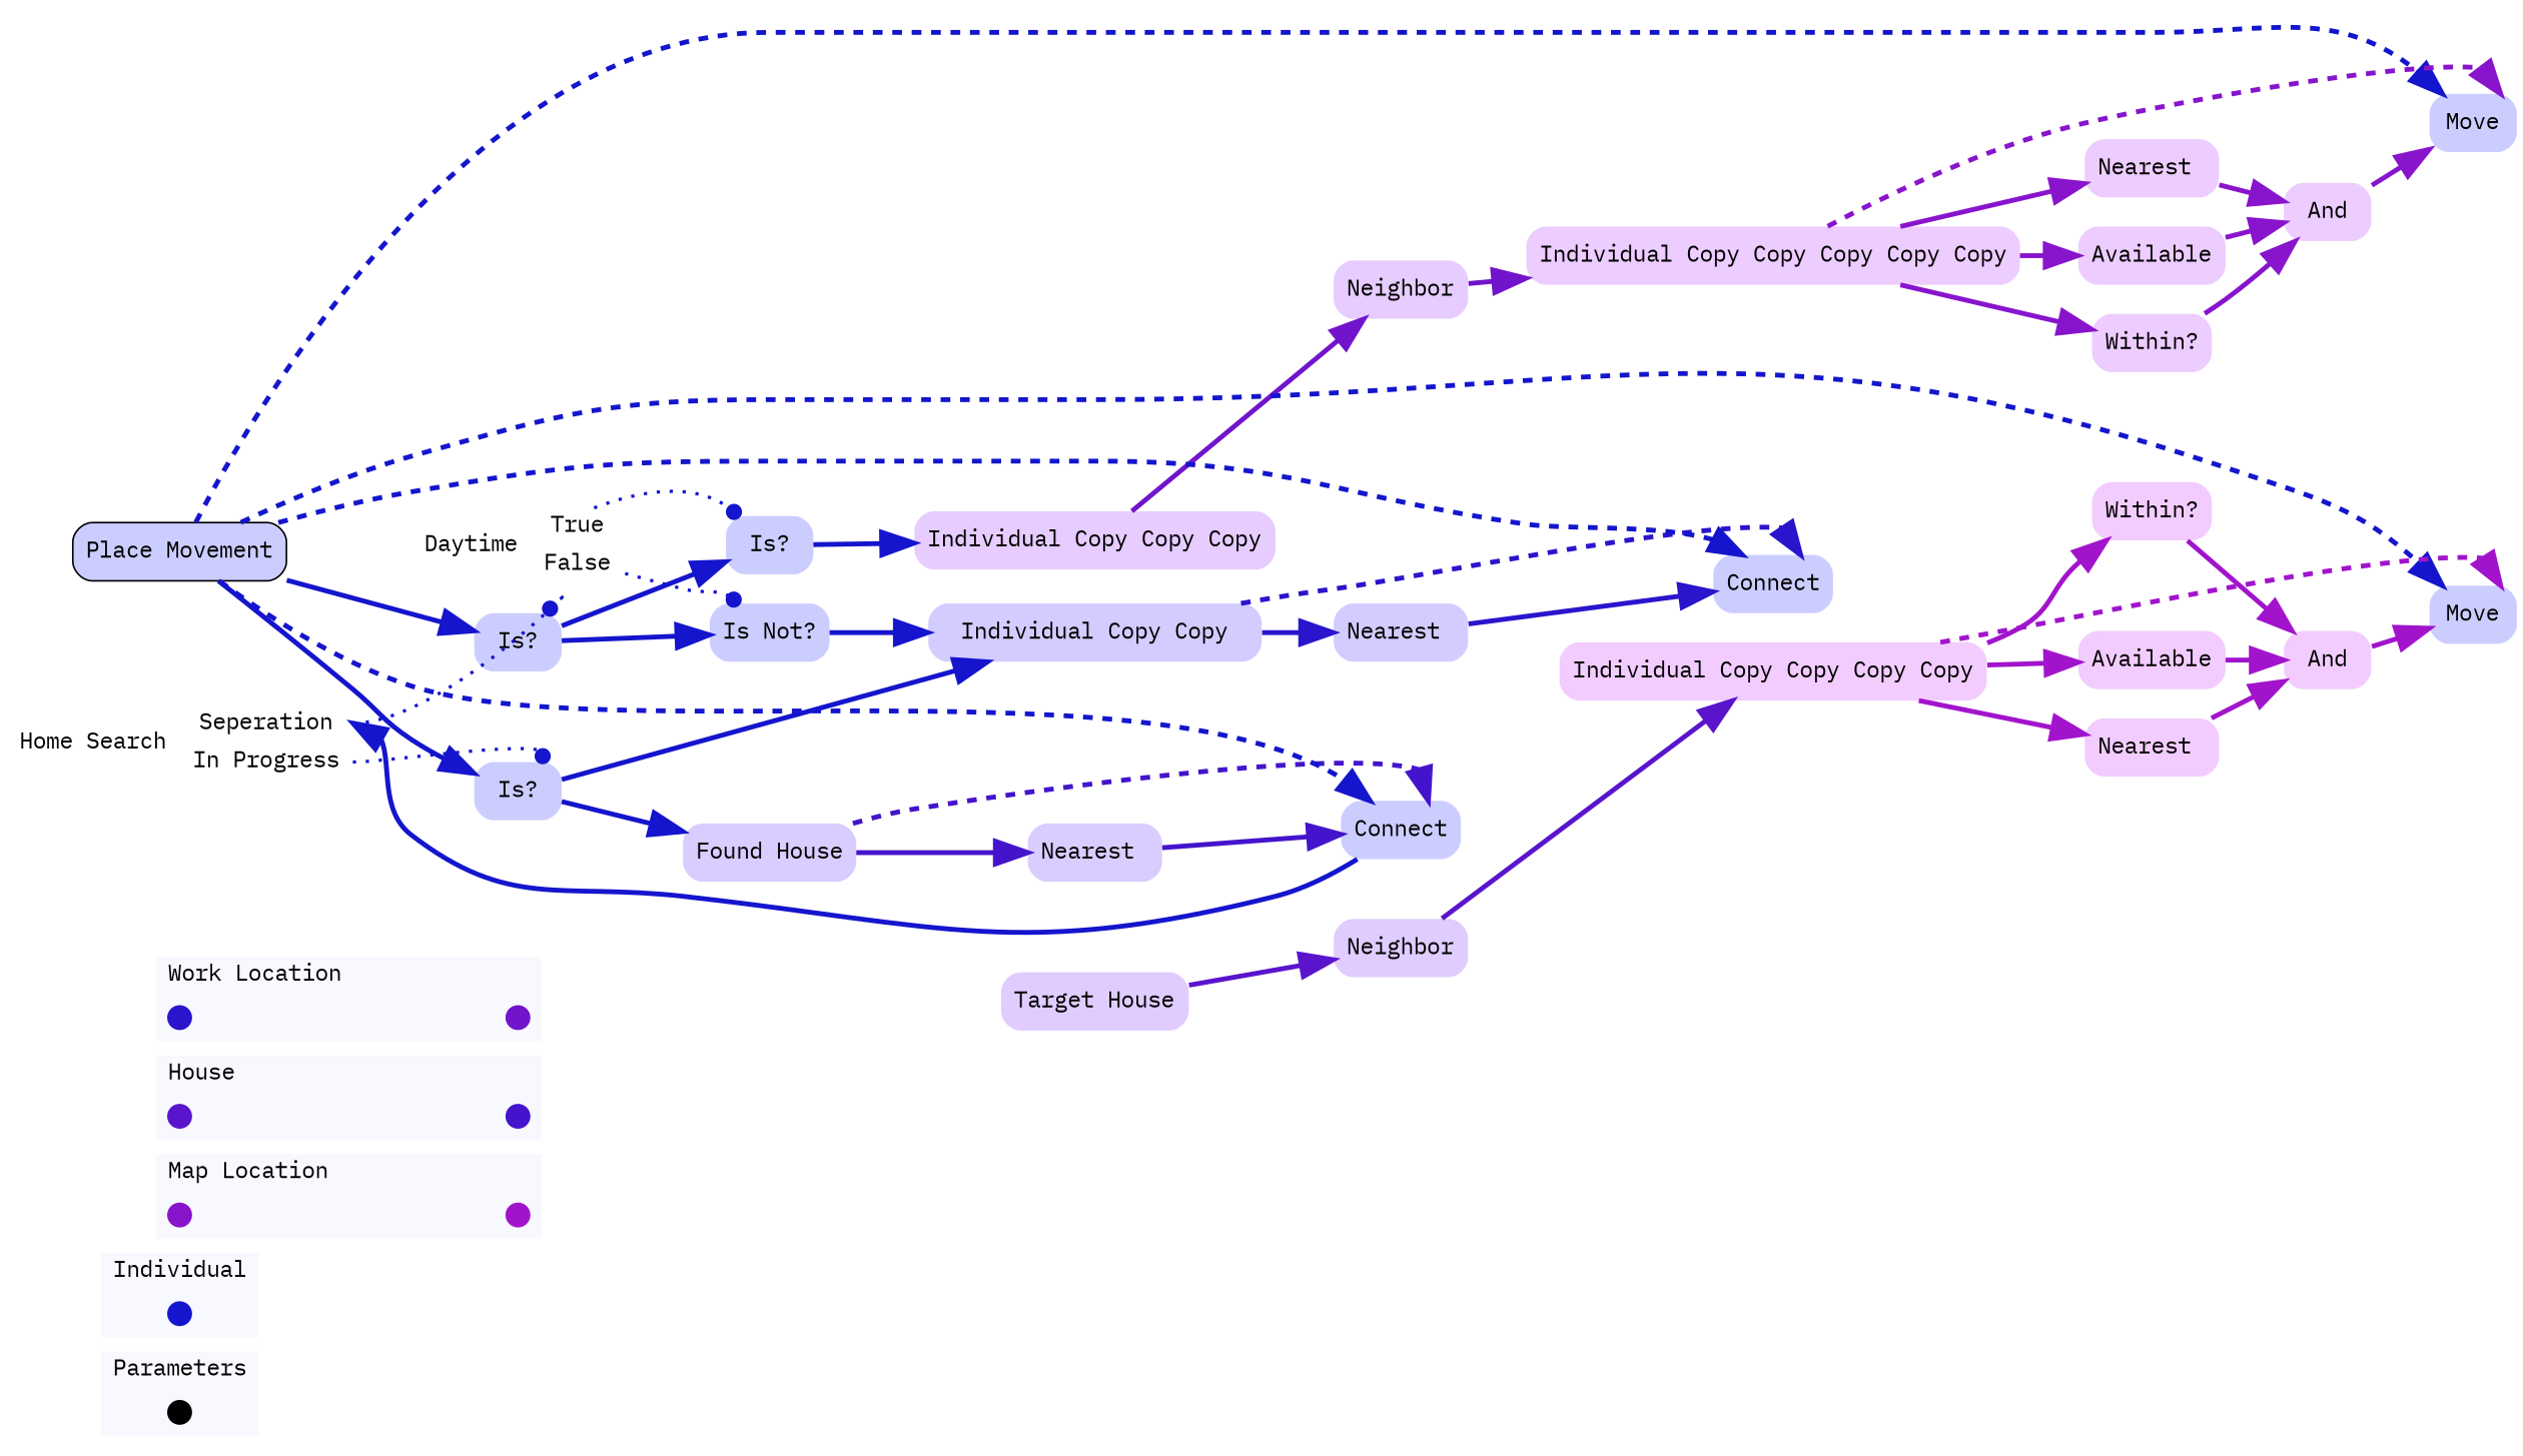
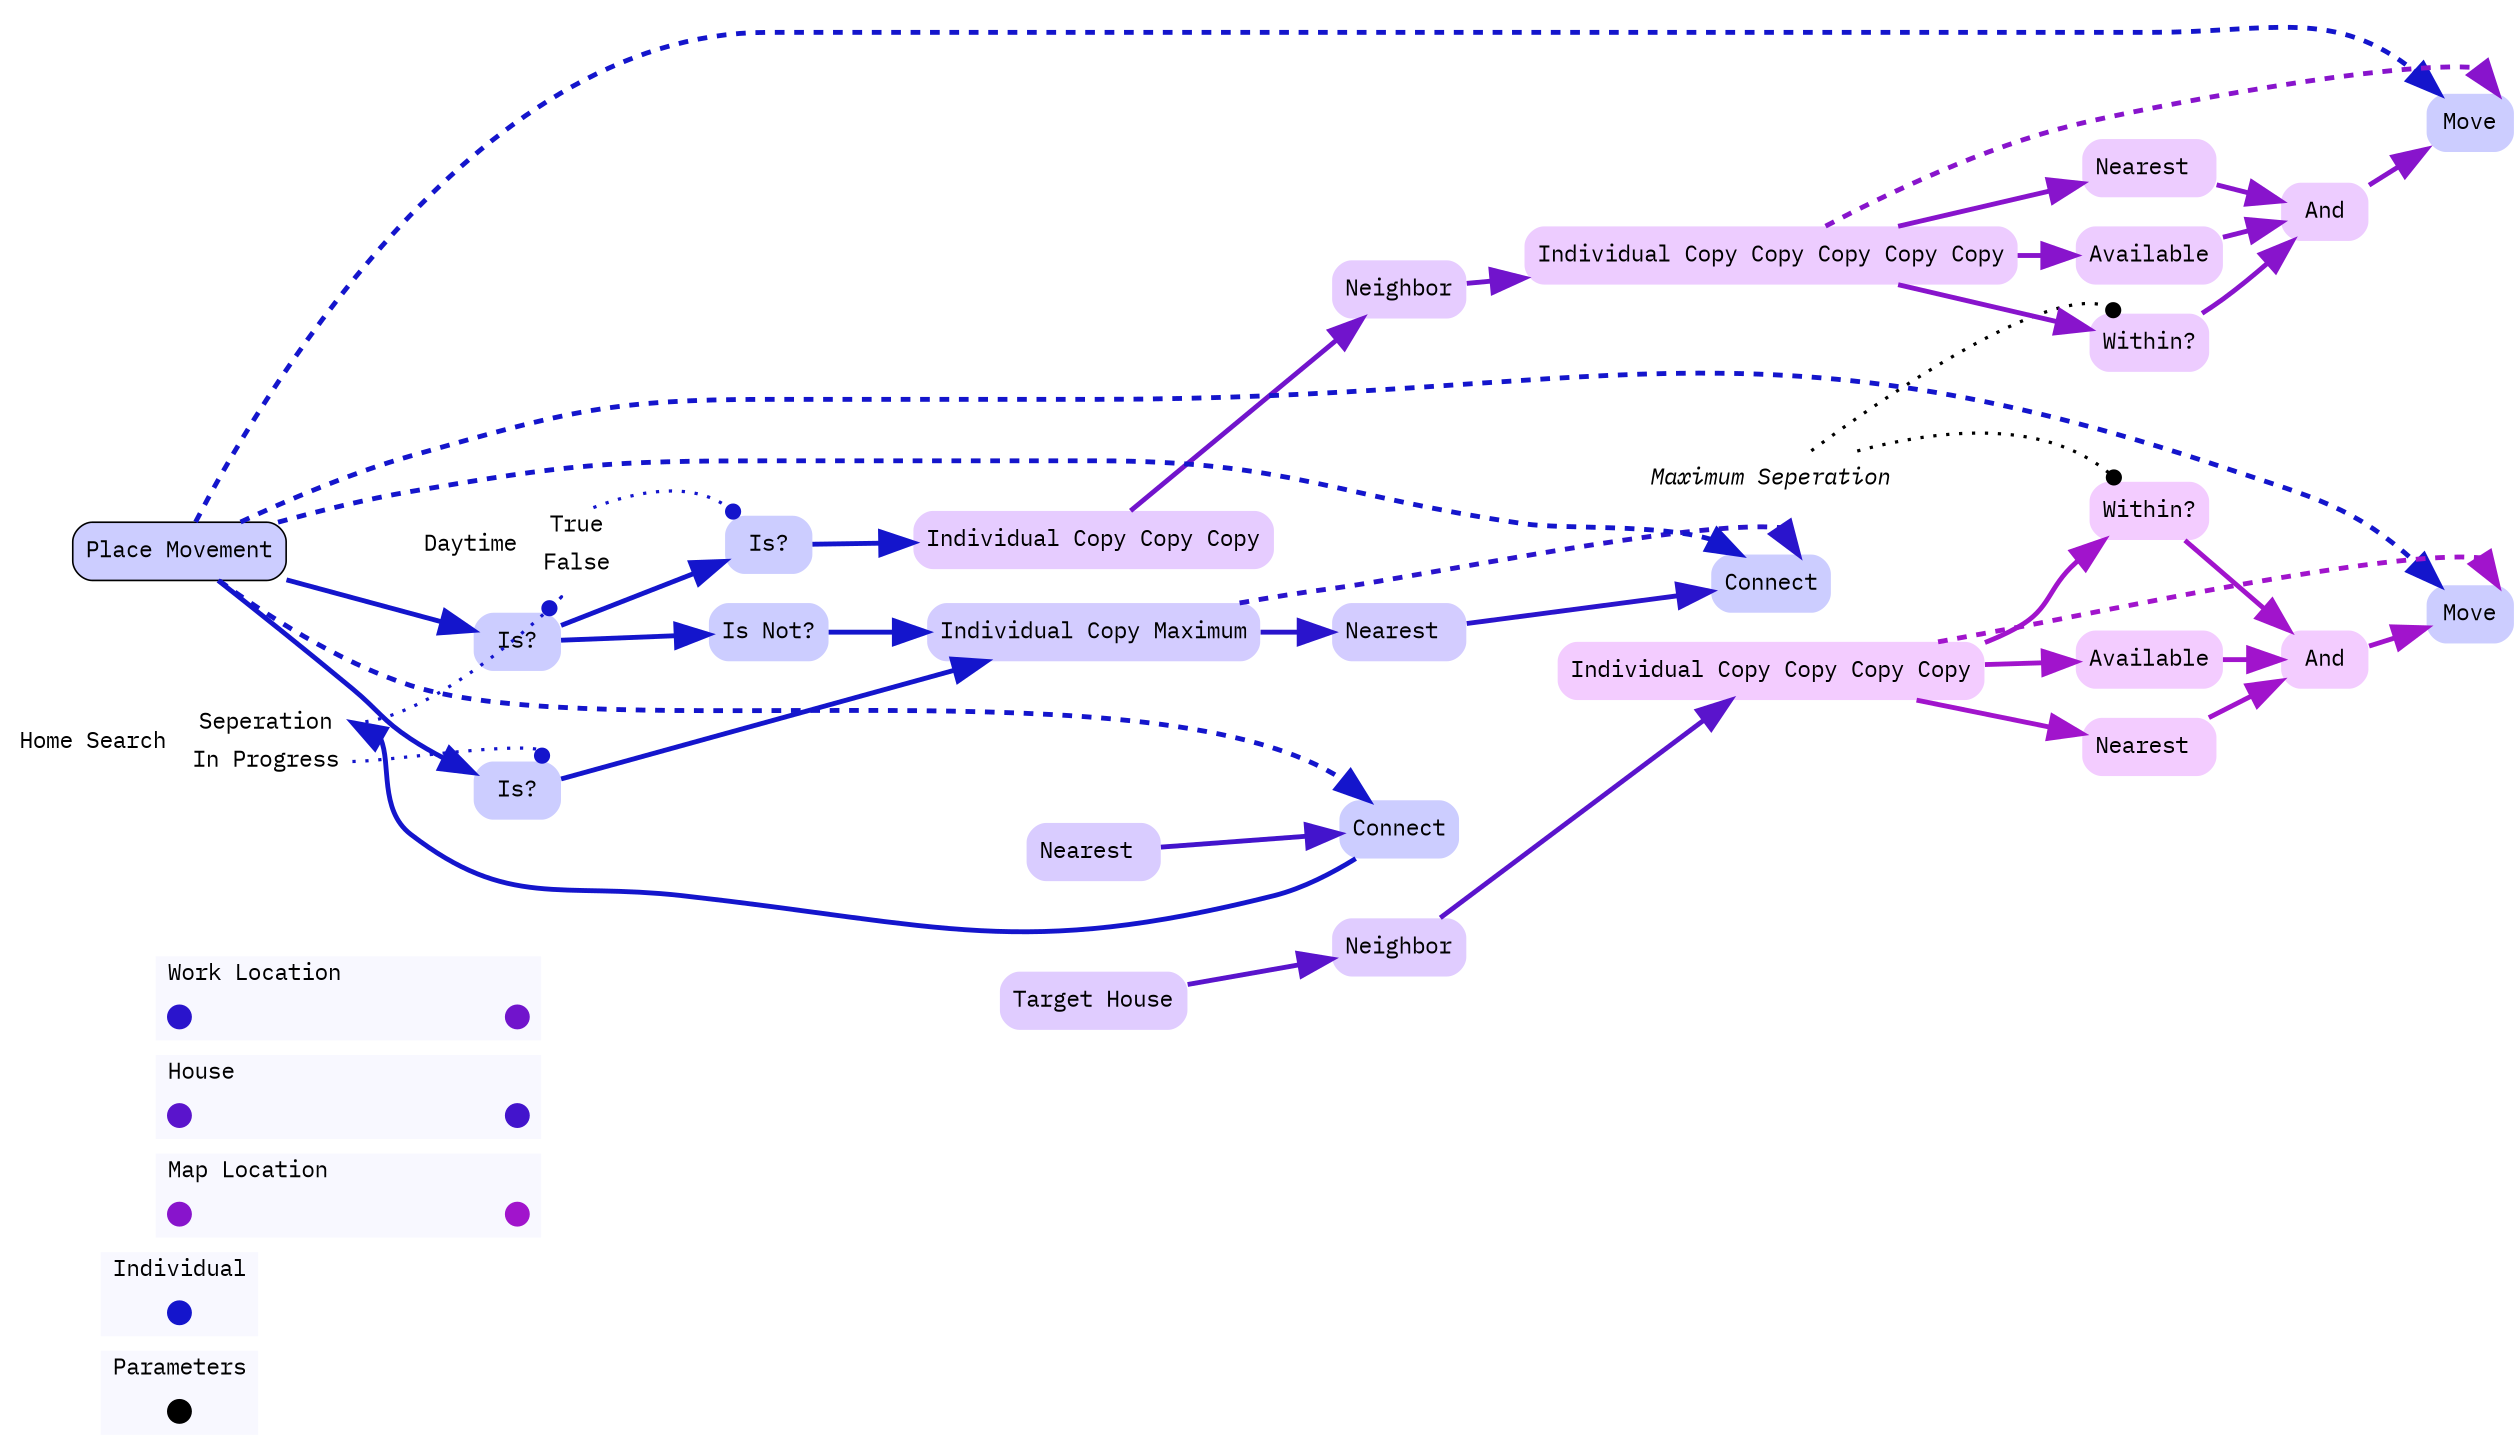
  digraph {
    fontname="IBM Plex Mono"
    rankdir=LR
    node [color="0.666, 0.2, 1.0" fontname="IBM Plex Mono" shape=none style="rounded,filled"]
    edge [fontname="IBM Plex Mono" color="0.666, 0.9 , 0.8" penwidth=3.0 arrowsize=2.0]
    contextOverview [color=black fixedsize=true fontcolor=white height=.2 shape=point style=filled width=.2]
    placeMovementOverview [color="0.666, 0.9 , 0.8" fixedsize=true fontcolor=white height=.2 shape=point style=filled width=.2]
    individualCopyCopyCopyCopyCopyOverview [color="0.772, 0.9 , 0.8" fixedsize=true fontcolor=white height=.2 shape=point style=filled width=.2]
    individualCopyCopyCopyCopyOverview [color="0.794, 0.9 , 0.8" fixedsize=true fontcolor=white height=.2 shape=point style=filled width=.2]
    targetHouseOverview [color="0.730, 0.9 , 0.8" fixedsize=true fontcolor=white height=.2 shape=point style=filled width=.2]
    foundHouseOverview [color="0.709, 0.9 , 0.8" fixedsize=true fontcolor=white height=.2 shape=point style=filled width=.2]
    individualCopyCopyOverview [color="0.687, 0.9 , 0.8" fixedsize=true fontcolor=white height=.2 shape=point style=filled width=.2]
    individualCopyCopyCopyOverview [color="0.751, 0.9 , 0.8" fixedsize=true fontcolor=white height=.2 shape=point style=filled width=.2]
    n9 [color=none fillcolor=white label="{<individualhomeSearch> Home Search | {<individualhomeSearchcomplete> Seperation|<individualhomeSearchinProgress> In Progress}}" shape=record style=filled]
    n10 [label="Is?"]
    n11 [label="Is?"]
-   n12 [color=gray fillcolor="0.687, 0.2, 1.0" label="Individual Copy Copy"]
-   n13 [color=gray fillcolor="0.709, 0.2, 1.0" label="Found House"]
+   n12 [color=gray fillcolor="0.687, 0.2, 1.0" label="Individual Copy Maximum"]
    n14 [label="Is?"]
    n15 [label="Is Not?"]
+   n16 [color=none fillcolor=white fontsize=14 label=<<i>Maximum Seperation</i>> style=filled]
    n17 [color="0.794, 0.2, 1.0" label="Within?"]
    n18 [color="0.772, 0.2, 1.0" label="Within?"]
    n19 [color="0.794, 0.2, 1.0" label=And]
    n20 [color="0.772, 0.2, 1.0" label=And]
    n21 [color=none fillcolor=white label="{<individualdaytimeRecord> Daytime | {<true> True| <false> False}}" shape=record style=filled]
    n22 [color=gray fillcolor="0.751, 0.2, 1.0" label="Individual Copy Copy Copy"]
    n23 [color=black fillcolor="0.666, 0.2, 1.0" label="Place Movement" shape=box]
    n24 [label=Connect]
    n25 [label=Connect]
    n26 [label=Move]
    n27 [label=Move]
    n28 [color="0.687, 0.2, 1.0" label="Nearest "]
    n29 [color="0.709, 0.2, 1.0" label="Nearest "]
    n30 [color="0.730, 0.2, 1.0" label=Neighbor]
    n31 [color=gray fillcolor="0.794, 0.2, 1.0" label="Individual Copy Copy Copy Copy"]
    n32 [color="0.794, 0.2, 1.0" label="Nearest "]
    n33 [color="0.794, 0.2, 1.0" label=Available]
    n34 [color="0.751, 0.2, 1.0" label=Neighbor]
    n35 [color=gray fillcolor="0.730, 0.2, 1.0" label="Target House"]
    n36 [color=gray fillcolor="0.772, 0.2, 1.0" label="Individual Copy Copy Copy Copy Copy"]
    n37 [color="0.772, 0.2, 1.0" label="Nearest "]
    n38 [color="0.772, 0.2, 1.0" label=Available]
    subgraph cluster_1 {
      color=white
      fillcolor=ghostwhite
      label=Parameters
      labeljust=l
      style=filled
      contextOverview
    }
    subgraph cluster_2 {
      color=white
      fillcolor=ghostwhite
      label=Individual
      labeljust=l
      nodesep=0.1
      style=filled
      placeMovementOverview
    }
    subgraph cluster_3 {
      color=white
      fillcolor=ghostwhite
      label="Map Location"
      labeljust=l
      nodesep=0.1
      style=filled
      individualCopyCopyCopyCopyCopyOverview
      individualCopyCopyCopyCopyOverview
    }
    subgraph cluster_4 {
      color=white
      fillcolor=ghostwhite
      label=House
      labeljust=l
      nodesep=0.1
      style=filled
      targetHouseOverview
      foundHouseOverview
    }
    subgraph cluster_5 {
      color=white
      fillcolor=ghostwhite
      label="Work Location"
      labeljust=l
      nodesep=0.1
      style=filled
      individualCopyCopyOverview
      individualCopyCopyCopyOverview
    }
    individualCopyCopyCopyCopyCopyOverview -> individualCopyCopyCopyCopyOverview [style=invis color="" penwidth="" arrowsize=""]
    targetHouseOverview -> foundHouseOverview [style=invis color="" penwidth="" arrowsize=""]
    individualCopyCopyOverview -> individualCopyCopyCopyOverview [style=invis color="" penwidth="" arrowsize=""]
    n9 -> n10 [arrowhead=dot headport=ne penwidth=2.0 style=dotted tailport=individualhomeSearchinProgress arrowsize=""]
    n9 -> n11 [arrowhead=dot headport=ne penwidth=2.0 style=dotted tailport=individualhomeSearchcomplete arrowsize=""]
    n10 -> n12
-   n10 -> n13
    n11 -> n14
    n11 -> n15
    n12 -> n24 [color="0.687, 0.9 , 0.8" headport=ne style=dashed]
    n12 -> n28 [color="0.687, 0.9 , 0.8"]
-   n13 -> n25 [color="0.709, 0.9 , 0.8" headport=ne style=dashed]
-   n13 -> n29 [color="0.709, 0.9 , 0.8"]
    n14 -> n22
    n15 -> n12
+   n16 -> n17 [arrowhead=dot color=black headport=nw penwidth=2.0 style=dotted arrowsize=""]
+   n16 -> n18 [arrowhead=dot color=black headport=nw penwidth=2.0 style=dotted arrowsize=""]
    n17 -> n19 [color="0.794, 0.9 , 0.8"]
    n18 -> n20 [color="0.772, 0.9 , 0.8"]
    n19 -> n26 [color="0.794, 0.9 , 0.8"]
    n20 -> n27 [color="0.772, 0.9 , 0.8"]
    n21 -> n14 [arrowhead=dot headport=nw penwidth=2.0 style=dotted arrowsize=""]
-   n21 -> n15 [arrowhead=dot headport=nw penwidth=2.0 style=dotted arrowsize=""]
    n22 -> n34 [color="0.751, 0.9 , 0.8"]
    n23 -> n10
    n23 -> n11
    n23 -> n24 [headport=nw style=dashed]
    n23 -> n25 [headport=nw style=dashed]
    n23 -> n26 [headport=nw style=dashed]
    n23 -> n27 [headport=nw style=dashed]
    n25 -> n9 [headport=individualhomeSearchcomplete]
    n28 -> n24 [color="0.687, 0.9 , 0.8"]
    n29 -> n25 [color="0.709, 0.9 , 0.8"]
    n30 -> n31 [color="0.730, 0.9 , 0.8"]
    n31 -> n17 [color="0.794, 0.9 , 0.8"]
    n31 -> n26 [color="0.794, 0.9 , 0.8" headport=ne style=dashed]
    n31 -> n32 [color="0.794, 0.9 , 0.8"]
    n31 -> n33 [color="0.794, 0.9 , 0.8"]
    n32 -> n19 [color="0.794, 0.9 , 0.8"]
    n33 -> n19 [color="0.794, 0.9 , 0.8"]
    n34 -> n36 [color="0.751, 0.9 , 0.8"]
    n35 -> n30 [color="0.730, 0.9 , 0.8"]
    n36 -> n18 [color="0.772, 0.9 , 0.8"]
    n36 -> n27 [color="0.772, 0.9 , 0.8" headport=ne style=dashed]
    n36 -> n37 [color="0.772, 0.9 , 0.8"]
    n36 -> n38 [color="0.772, 0.9 , 0.8"]
    n37 -> n20 [color="0.772, 0.9 , 0.8"]
    n38 -> n20 [color="0.772, 0.9 , 0.8"]
  }
